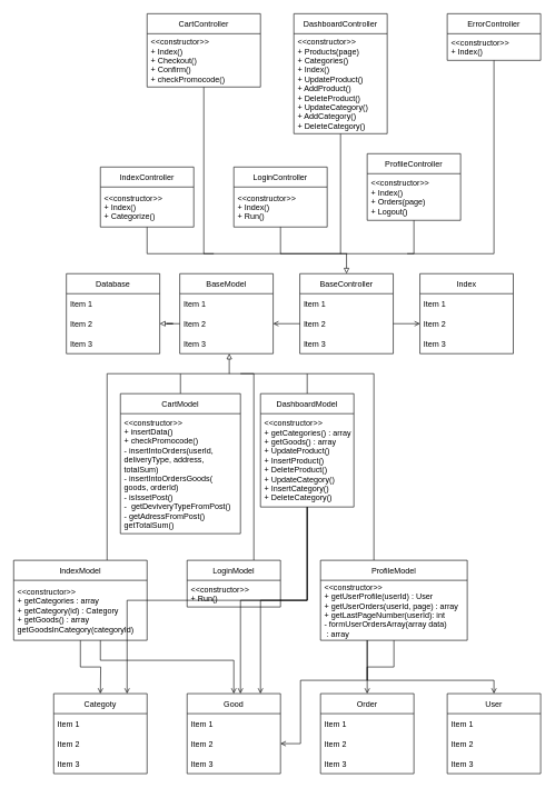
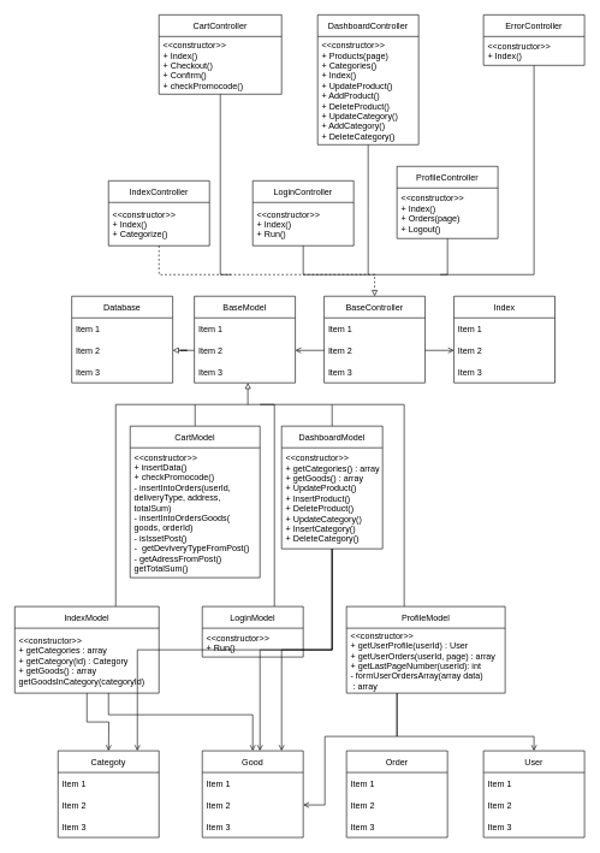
  <mxCell id="0" />
  <mxCell id="1" parent="0" />
  <mxCell id="2" value="BaseController" style="swimlane;fontStyle=0;childLayout=stackLayout;horizontal=1;startSize=30;horizontalStack=0;resizeParent=1;resizeParentMax=0;resizeLast=0;collapsible=1;marginBottom=0;" vertex="1" parent="1"><mxGeometry x="449" y="410" width="140" height="120" as="geometry" /></mxCell>
  <mxCell id="3" value="Item 1" style="text;strokeColor=none;fillColor=none;align=left;verticalAlign=middle;spacingLeft=4;spacingRight=4;overflow=hidden;points=[[0,0.5],[1,0.5]];portConstraint=eastwest;rotatable=0;" vertex="1" parent="2"><mxGeometry y="30" width="140" height="30" as="geometry" /></mxCell>
  <mxCell id="4" value="Item 2" style="text;strokeColor=none;fillColor=none;align=left;verticalAlign=middle;spacingLeft=4;spacingRight=4;overflow=hidden;points=[[0,0.5],[1,0.5]];portConstraint=eastwest;rotatable=0;" vertex="1" parent="2"><mxGeometry y="60" width="140" height="30" as="geometry" /></mxCell>
  <mxCell id="5" value="Item 3" style="text;strokeColor=none;fillColor=none;align=left;verticalAlign=middle;spacingLeft=4;spacingRight=4;overflow=hidden;points=[[0,0.5],[1,0.5]];portConstraint=eastwest;rotatable=0;" vertex="1" parent="2"><mxGeometry y="90" width="140" height="30" as="geometry" /></mxCell>
  <mxCell id="6" value="BaseModel" style="swimlane;fontStyle=0;childLayout=stackLayout;horizontal=1;startSize=30;horizontalStack=0;resizeParent=1;resizeParentMax=0;resizeLast=0;collapsible=1;marginBottom=0;" vertex="1" parent="1"><mxGeometry x="269" y="410" width="140" height="120" as="geometry" /></mxCell>
  <mxCell id="7" value="Item 1" style="text;strokeColor=none;fillColor=none;align=left;verticalAlign=middle;spacingLeft=4;spacingRight=4;overflow=hidden;points=[[0,0.5],[1,0.5]];portConstraint=eastwest;rotatable=0;" vertex="1" parent="6"><mxGeometry y="30" width="140" height="30" as="geometry" /></mxCell>
  <mxCell id="8" value="Item 2" style="text;strokeColor=none;fillColor=none;align=left;verticalAlign=middle;spacingLeft=4;spacingRight=4;overflow=hidden;points=[[0,0.5],[1,0.5]];portConstraint=eastwest;rotatable=0;" vertex="1" parent="6"><mxGeometry y="60" width="140" height="30" as="geometry" /></mxCell>
  <mxCell id="9" value="Item 3" style="text;strokeColor=none;fillColor=none;align=left;verticalAlign=middle;spacingLeft=4;spacingRight=4;overflow=hidden;points=[[0,0.5],[1,0.5]];portConstraint=eastwest;rotatable=0;" vertex="1" parent="6"><mxGeometry y="90" width="140" height="30" as="geometry" /></mxCell>
  <mxCell id="10" value="Index" style="swimlane;fontStyle=0;childLayout=stackLayout;horizontal=1;startSize=30;horizontalStack=0;resizeParent=1;resizeParentMax=0;resizeLast=0;collapsible=1;marginBottom=0;" vertex="1" parent="1"><mxGeometry x="629" y="410" width="140" height="120" as="geometry" /></mxCell>
  <mxCell id="11" value="Item 1" style="text;strokeColor=none;fillColor=none;align=left;verticalAlign=middle;spacingLeft=4;spacingRight=4;overflow=hidden;points=[[0,0.5],[1,0.5]];portConstraint=eastwest;rotatable=0;" vertex="1" parent="10"><mxGeometry y="30" width="140" height="30" as="geometry" /></mxCell>
  <mxCell id="12" value="Item 2" style="text;strokeColor=none;fillColor=none;align=left;verticalAlign=middle;spacingLeft=4;spacingRight=4;overflow=hidden;points=[[0,0.5],[1,0.5]];portConstraint=eastwest;rotatable=0;" vertex="1" parent="10"><mxGeometry y="60" width="140" height="30" as="geometry" /></mxCell>
  <mxCell id="13" value="Item 3" style="text;strokeColor=none;fillColor=none;align=left;verticalAlign=middle;spacingLeft=4;spacingRight=4;overflow=hidden;points=[[0,0.5],[1,0.5]];portConstraint=eastwest;rotatable=0;" vertex="1" parent="10"><mxGeometry y="90" width="140" height="30" as="geometry" /></mxCell>
  <mxCell id="14" value="Database" style="swimlane;fontStyle=0;childLayout=stackLayout;horizontal=1;startSize=30;horizontalStack=0;resizeParent=1;resizeParentMax=0;resizeLast=0;collapsible=1;marginBottom=0;" vertex="1" parent="1"><mxGeometry x="99" y="410" width="140" height="120" as="geometry" /></mxCell>
  <mxCell id="15" value="Item 1" style="text;strokeColor=none;fillColor=none;align=left;verticalAlign=middle;spacingLeft=4;spacingRight=4;overflow=hidden;points=[[0,0.5],[1,0.5]];portConstraint=eastwest;rotatable=0;" vertex="1" parent="14"><mxGeometry y="30" width="140" height="30" as="geometry" /></mxCell>
  <mxCell id="16" value="Item 2" style="text;strokeColor=none;fillColor=none;align=left;verticalAlign=middle;spacingLeft=4;spacingRight=4;overflow=hidden;points=[[0,0.5],[1,0.5]];portConstraint=eastwest;rotatable=0;" vertex="1" parent="14"><mxGeometry y="60" width="140" height="30" as="geometry" /></mxCell>
  <mxCell id="17" value="Item 3" style="text;strokeColor=none;fillColor=none;align=left;verticalAlign=middle;spacingLeft=4;spacingRight=4;overflow=hidden;points=[[0,0.5],[1,0.5]];portConstraint=eastwest;rotatable=0;" vertex="1" parent="14"><mxGeometry y="90" width="140" height="30" as="geometry" /></mxCell>
  <mxCell id="18" style="edgeStyle=orthogonalEdgeStyle;rounded=0;orthogonalLoop=1;jettySize=auto;html=1;endArrow=none;endFill=0;" edge="1" parent="1" source="19"><mxGeometry relative="1" as="geometry"><mxPoint x="510" y="380" as="targetPoint" /></mxGeometry></mxCell>
  <mxCell id="19" value="DashboardController" style="swimlane;fontStyle=0;childLayout=stackLayout;horizontal=1;startSize=30;horizontalStack=0;resizeParent=1;resizeParentMax=0;resizeLast=0;collapsible=1;marginBottom=0;" vertex="1" parent="1"><mxGeometry x="440" y="20" width="140" height="180" as="geometry" /></mxCell>
  <mxCell id="20" value="&lt;&lt;constructor&gt;&gt;&#10;+ Products(page)&#10;+ Categories()&#10;+ Index()&#10;+ UpdateProduct()&#10;+ AddProduct()&#10;+ DeleteProduct()&#10;+ UpdateCategory()&#10;+ AddCategory()&#10;+ DeleteCategory()" style="text;strokeColor=none;fillColor=none;align=left;verticalAlign=middle;spacingLeft=4;spacingRight=4;overflow=hidden;points=[[0,0.5],[1,0.5]];portConstraint=eastwest;rotatable=0;" vertex="1" parent="19"><mxGeometry y="30" width="140" height="150" as="geometry" /></mxCell>
  <mxCell id="21" style="edgeStyle=orthogonalEdgeStyle;rounded=0;orthogonalLoop=1;jettySize=auto;html=1;endArrow=none;endFill=0;" edge="1" parent="1" source="22"><mxGeometry relative="1" as="geometry"><mxPoint x="320" y="380" as="targetPoint" /><Array as="points"><mxPoint x="305" y="380" /></Array></mxGeometry></mxCell>
  <mxCell id="22" value="CartController" style="swimlane;fontStyle=0;childLayout=stackLayout;horizontal=1;startSize=30;horizontalStack=0;resizeParent=1;resizeParentMax=0;resizeLast=0;collapsible=1;marginBottom=0;" vertex="1" parent="1"><mxGeometry x="220" y="20" width="170" height="110" as="geometry" /></mxCell>
  <mxCell id="23" value="&lt;&lt;constructor&gt;&gt;&#10;+ Index()&#10;+ Checkout()&#10;+ Confirm()&#10;+ checkPromocode()" style="text;strokeColor=none;fillColor=none;align=left;verticalAlign=middle;spacingLeft=4;spacingRight=4;overflow=hidden;points=[[0,0.5],[1,0.5]];portConstraint=eastwest;rotatable=0;" vertex="1" parent="22"><mxGeometry y="30" width="170" height="80" as="geometry" /></mxCell>
  <mxCell id="24" style="edgeStyle=orthogonalEdgeStyle;rounded=0;orthogonalLoop=1;jettySize=auto;html=1;endArrow=none;endFill=0;" edge="1" parent="1" source="25"><mxGeometry relative="1" as="geometry"><mxPoint x="610" y="380" as="targetPoint" /><Array as="points"><mxPoint x="740" y="380" /><mxPoint x="610" y="380" /></Array></mxGeometry></mxCell>
  <mxCell id="25" value="ErrorController" style="swimlane;fontStyle=0;childLayout=stackLayout;horizontal=1;startSize=30;horizontalStack=0;resizeParent=1;resizeParentMax=0;resizeLast=0;collapsible=1;marginBottom=0;" vertex="1" parent="1"><mxGeometry x="670" y="20" width="140" height="70" as="geometry" /></mxCell>
  <mxCell id="26" value="&lt;&lt;constructor&gt;&gt;&#10;+ Index()" style="text;strokeColor=none;fillColor=none;align=left;verticalAlign=middle;spacingLeft=4;spacingRight=4;overflow=hidden;points=[[0,0.5],[1,0.5]];portConstraint=eastwest;rotatable=0;" vertex="1" parent="25"><mxGeometry y="30" width="140" height="40" as="geometry" /></mxCell>
  <mxCell id="27" style="edgeStyle=orthogonalEdgeStyle;rounded=0;orthogonalLoop=1;jettySize=auto;html=1;endArrow=none;endFill=0;" edge="1" parent="1" source="28"><mxGeometry relative="1" as="geometry"><mxPoint x="520" y="380" as="targetPoint" /><Array as="points"><mxPoint x="420" y="380" /></Array></mxGeometry></mxCell>
  <mxCell id="28" value="LoginController" style="swimlane;fontStyle=0;childLayout=stackLayout;horizontal=1;startSize=30;horizontalStack=0;resizeParent=1;resizeParentMax=0;resizeLast=0;collapsible=1;marginBottom=0;" vertex="1" parent="1"><mxGeometry x="350" y="250" width="140" height="90" as="geometry" /></mxCell>
  <mxCell id="29" value="&lt;&lt;constructor&gt;&gt;&#10;+ Index()&#10;+ Run()" style="text;strokeColor=none;fillColor=none;align=left;verticalAlign=middle;spacingLeft=4;spacingRight=4;overflow=hidden;points=[[0,0.5],[1,0.5]];portConstraint=eastwest;rotatable=0;" vertex="1" parent="28"><mxGeometry y="30" width="140" height="60" as="geometry" /></mxCell>
- <mxCell id="30" style="edgeStyle=orthogonalEdgeStyle;rounded=0;orthogonalLoop=1;jettySize=auto;html=1;entryX=0.5;entryY=0;entryDx=0;entryDy=0;endArrow=block;endFill=0;" edge="1" parent="1" source="31" target="2"><mxGeometry relative="1" as="geometry"><Array as="points"><mxPoint x="220" y="380" /><mxPoint x="519" y="380" /></Array></mxGeometry></mxCell>
+ <mxCell id="30" style="edgeStyle=orthogonalEdgeStyle;rounded=0;orthogonalLoop=1;jettySize=auto;html=1;entryX=0.5;entryY=0;entryDx=0;entryDy=0;endArrow=block;endFill=0;dashed=1;" edge="1" parent="1" source="31" target="2"><mxGeometry relative="1" as="geometry"><Array as="points"><mxPoint x="220" y="380" /><mxPoint x="519" y="380" /></Array></mxGeometry></mxCell>
  <mxCell id="31" value="IndexController" style="swimlane;fontStyle=0;childLayout=stackLayout;horizontal=1;startSize=30;horizontalStack=0;resizeParent=1;resizeParentMax=0;resizeLast=0;collapsible=1;marginBottom=0;" vertex="1" parent="1"><mxGeometry x="150" y="250" width="140" height="90" as="geometry" /></mxCell>
  <mxCell id="32" value="&lt;&lt;constructor&gt;&gt;&#10;+ Index()&#10;+ Categorize()" style="text;strokeColor=none;fillColor=none;align=left;verticalAlign=middle;spacingLeft=4;spacingRight=4;overflow=hidden;points=[[0,0.5],[1,0.5]];portConstraint=eastwest;rotatable=0;" vertex="1" parent="31"><mxGeometry y="30" width="140" height="60" as="geometry" /></mxCell>
  <mxCell id="33" style="edgeStyle=orthogonalEdgeStyle;rounded=0;orthogonalLoop=1;jettySize=auto;html=1;endArrow=none;endFill=0;" edge="1" parent="1" source="34"><mxGeometry relative="1" as="geometry"><mxPoint x="519" y="380" as="targetPoint" /><Array as="points"><mxPoint x="620" y="380" /><mxPoint x="519" y="380" /></Array></mxGeometry></mxCell>
  <mxCell id="34" value="ProfileController" style="swimlane;fontStyle=0;childLayout=stackLayout;horizontal=1;startSize=30;horizontalStack=0;resizeParent=1;resizeParentMax=0;resizeLast=0;collapsible=1;marginBottom=0;" vertex="1" parent="1"><mxGeometry x="550" y="230" width="140" height="100" as="geometry" /></mxCell>
  <mxCell id="35" value="&lt;&lt;constructor&gt;&gt;&#10;+ Index()&#10;+ Orders(page)&#10;+ Logout()" style="text;strokeColor=none;fillColor=none;align=left;verticalAlign=middle;spacingLeft=4;spacingRight=4;overflow=hidden;points=[[0,0.5],[1,0.5]];portConstraint=eastwest;rotatable=0;" vertex="1" parent="34"><mxGeometry y="30" width="140" height="70" as="geometry" /></mxCell>
  <mxCell id="36" style="edgeStyle=orthogonalEdgeStyle;rounded=0;orthogonalLoop=1;jettySize=auto;html=1;endArrow=none;endFill=0;" edge="1" parent="1" source="40"><mxGeometry relative="1" as="geometry"><mxPoint x="343" y="560" as="targetPoint" /><Array as="points"><mxPoint x="460" y="560" /></Array></mxGeometry></mxCell>
  <mxCell id="37" style="edgeStyle=orthogonalEdgeStyle;rounded=0;orthogonalLoop=1;jettySize=auto;html=1;endArrow=open;endFill=0;" edge="1" parent="1" source="40" target="59"><mxGeometry relative="1" as="geometry"><Array as="points"><mxPoint x="460" y="900" /><mxPoint x="360" y="900" /></Array></mxGeometry></mxCell>
  <mxCell id="38" style="edgeStyle=orthogonalEdgeStyle;rounded=0;orthogonalLoop=1;jettySize=auto;html=1;endArrow=open;endFill=0;" edge="1" parent="1" source="40" target="63"><mxGeometry relative="1" as="geometry"><Array as="points"><mxPoint x="460" y="900" /><mxPoint x="190" y="900" /></Array></mxGeometry></mxCell>
  <mxCell id="39" style="edgeStyle=orthogonalEdgeStyle;rounded=0;orthogonalLoop=1;jettySize=auto;html=1;endArrow=open;endFill=0;" edge="1" parent="1" source="40" target="59"><mxGeometry relative="1" as="geometry"><Array as="points"><mxPoint x="460" y="900" /><mxPoint x="390" y="900" /></Array></mxGeometry></mxCell>
  <mxCell id="40" value="DashboardModel" style="swimlane;fontStyle=0;childLayout=stackLayout;horizontal=1;startSize=30;horizontalStack=0;resizeParent=1;resizeParentMax=0;resizeLast=0;collapsible=1;marginBottom=0;" vertex="1" parent="1"><mxGeometry x="390" y="590" width="140" height="170" as="geometry" /></mxCell>
  <mxCell id="41" value="&lt;&lt;constructor&gt;&gt;&#10;+ getCategories() : array&#10;+ getGoods() : array&#10;+ UpdateProduct()&#10;+ InsertProduct()&#10;+ DeleteProduct()&#10;+ UpdateCategory()&#10;+ InsertCategory()&#10;+ DeleteCategory()" style="text;strokeColor=none;fillColor=none;align=left;verticalAlign=middle;spacingLeft=4;spacingRight=4;overflow=hidden;points=[[0,0.5],[1,0.5]];portConstraint=eastwest;rotatable=0;" vertex="1" parent="40"><mxGeometry y="30" width="140" height="140" as="geometry" /></mxCell>
  <mxCell id="42" style="edgeStyle=orthogonalEdgeStyle;rounded=0;orthogonalLoop=1;jettySize=auto;html=1;entryX=0.53;entryY=0.997;entryDx=0;entryDy=0;entryPerimeter=0;endArrow=block;endFill=0;" edge="1" parent="1" source="43" target="9"><mxGeometry relative="1" as="geometry" /></mxCell>
  <mxCell id="43" value="CartModel" style="swimlane;fontStyle=0;childLayout=stackLayout;horizontal=1;startSize=30;horizontalStack=0;resizeParent=1;resizeParentMax=0;resizeLast=0;collapsible=1;marginBottom=0;" vertex="1" parent="1"><mxGeometry x="180" y="590" width="180" height="210" as="geometry" /></mxCell>
  <mxCell id="44" value="&lt;&lt;constructor&gt;&gt;&#10;+ insertData()&#10;+ checkPromocode()&#10;- insertIntoOrders(userId,&#10;deliveryType, address,&#10;totalSum)&#10;- insertIntoOrdersGoods(&#10;goods, orderId)&#10;- isIssetPost()&#10;-  getDeviveryTypeFromPost()&#10;- getAdressFromPost()&#10;getTotalSum()" style="text;strokeColor=none;fillColor=none;align=left;verticalAlign=middle;spacingLeft=4;spacingRight=4;overflow=hidden;points=[[0,0.5],[1,0.5]];portConstraint=eastwest;rotatable=0;" vertex="1" parent="43"><mxGeometry y="30" width="180" height="180" as="geometry" /></mxCell>
  <mxCell id="45" style="edgeStyle=orthogonalEdgeStyle;rounded=0;orthogonalLoop=1;jettySize=auto;html=1;endArrow=none;endFill=0;" edge="1" parent="1" source="46"><mxGeometry relative="1" as="geometry"><mxPoint x="360" y="560" as="targetPoint" /><Array as="points"><mxPoint x="380" y="560" /></Array></mxGeometry></mxCell>
  <mxCell id="46" value="LoginModel" style="swimlane;fontStyle=0;childLayout=stackLayout;horizontal=1;startSize=30;horizontalStack=0;resizeParent=1;resizeParentMax=0;resizeLast=0;collapsible=1;marginBottom=0;" vertex="1" parent="1"><mxGeometry x="280" y="840" width="140" height="70" as="geometry" /></mxCell>
  <mxCell id="47" value="&lt;&lt;constructor&gt;&gt;&#10;+ Run()" style="text;strokeColor=none;fillColor=none;align=left;verticalAlign=middle;spacingLeft=4;spacingRight=4;overflow=hidden;points=[[0,0.5],[1,0.5]];portConstraint=eastwest;rotatable=0;" vertex="1" parent="46"><mxGeometry y="30" width="140" height="40" as="geometry" /></mxCell>
  <mxCell id="48" style="edgeStyle=orthogonalEdgeStyle;rounded=0;orthogonalLoop=1;jettySize=auto;html=1;endArrow=none;endFill=0;" edge="1" parent="1" source="51"><mxGeometry relative="1" as="geometry"><mxPoint x="270" y="560" as="targetPoint" /><Array as="points"><mxPoint x="160" y="560" /></Array></mxGeometry></mxCell>
  <mxCell id="49" style="edgeStyle=orthogonalEdgeStyle;rounded=0;orthogonalLoop=1;jettySize=auto;html=1;endArrow=open;endFill=0;" edge="1" parent="1" source="51"><mxGeometry relative="1" as="geometry"><mxPoint x="150" y="1040" as="targetPoint" /></mxGeometry></mxCell>
  <mxCell id="50" style="edgeStyle=orthogonalEdgeStyle;rounded=0;orthogonalLoop=1;jettySize=auto;html=1;entryX=0.5;entryY=0;entryDx=0;entryDy=0;endArrow=open;endFill=0;" edge="1" parent="1" source="51" target="59"><mxGeometry relative="1" as="geometry"><Array as="points"><mxPoint x="150" y="990" /><mxPoint x="350" y="990" /></Array></mxGeometry></mxCell>
  <mxCell id="51" value="IndexModel" style="swimlane;fontStyle=0;childLayout=stackLayout;horizontal=1;startSize=30;horizontalStack=0;resizeParent=1;resizeParentMax=0;resizeLast=0;collapsible=1;marginBottom=0;" vertex="1" parent="1"><mxGeometry x="20" y="840" width="200" height="120" as="geometry" /></mxCell>
  <mxCell id="52" value="&lt;&lt;constructor&gt;&gt;&#10;+ getCategories : array&#10;+ getCategory(id) : Category&#10;+ getGoods() : array&#10;getGoodsInCategory(categoryId)" style="text;strokeColor=none;fillColor=none;align=left;verticalAlign=middle;spacingLeft=4;spacingRight=4;overflow=hidden;points=[[0,0.5],[1,0.5]];portConstraint=eastwest;rotatable=0;" vertex="1" parent="51"><mxGeometry y="30" width="200" height="90" as="geometry" /></mxCell>
  <mxCell id="53" style="edgeStyle=orthogonalEdgeStyle;rounded=0;orthogonalLoop=1;jettySize=auto;html=1;endArrow=none;endFill=0;" edge="1" parent="1" source="57"><mxGeometry relative="1" as="geometry"><mxPoint x="460" y="560" as="targetPoint" /><Array as="points"><mxPoint x="560" y="560" /></Array></mxGeometry></mxCell>
  <mxCell id="54" style="edgeStyle=orthogonalEdgeStyle;rounded=0;orthogonalLoop=1;jettySize=auto;html=1;endArrow=open;endFill=0;" edge="1" parent="1" source="57" target="71"><mxGeometry relative="1" as="geometry"><Array as="points"><mxPoint x="550" y="1020" /><mxPoint x="740" y="1020" /></Array></mxGeometry></mxCell>
- <mxCell id="55" style="edgeStyle=orthogonalEdgeStyle;rounded=0;orthogonalLoop=1;jettySize=auto;html=1;entryX=0.5;entryY=0;entryDx=0;entryDy=0;endArrow=open;endFill=0;" edge="1" parent="1" source="57" target="67"><mxGeometry relative="1" as="geometry" /></mxCell>
  <mxCell id="56" style="edgeStyle=orthogonalEdgeStyle;rounded=0;orthogonalLoop=1;jettySize=auto;html=1;entryX=1;entryY=0.5;entryDx=0;entryDy=0;endArrow=open;endFill=0;" edge="1" parent="1" source="57" target="61"><mxGeometry relative="1" as="geometry"><Array as="points"><mxPoint x="550" y="1020" /><mxPoint x="450" y="1020" /><mxPoint x="450" y="1115" /></Array></mxGeometry></mxCell>
  <mxCell id="57" value="ProfileModel" style="swimlane;fontStyle=0;childLayout=stackLayout;horizontal=1;startSize=30;horizontalStack=0;resizeParent=1;resizeParentMax=0;resizeLast=0;collapsible=1;marginBottom=0;" vertex="1" parent="1"><mxGeometry x="480" y="840" width="220" height="120" as="geometry" /></mxCell>
  <mxCell id="58" value="&lt;&lt;constructor&gt;&gt;&#10;+ getUserProfile(userId) : User&#10;+ getUserOrders(userId, page) : array&#10;+ getLastPageNumber(userId): int&#10;- formUserOrdersArray(array data)&#10; : array" style="text;strokeColor=none;fillColor=none;align=left;verticalAlign=middle;spacingLeft=4;spacingRight=4;overflow=hidden;points=[[0,0.5],[1,0.5]];portConstraint=eastwest;rotatable=0;" vertex="1" parent="57"><mxGeometry y="30" width="220" height="90" as="geometry" /></mxCell>
  <mxCell id="59" value="Good" style="swimlane;fontStyle=0;childLayout=stackLayout;horizontal=1;startSize=30;horizontalStack=0;resizeParent=1;resizeParentMax=0;resizeLast=0;collapsible=1;marginBottom=0;" vertex="1" parent="1"><mxGeometry x="280" y="1040" width="140" height="120" as="geometry" /></mxCell>
  <mxCell id="60" value="Item 1" style="text;strokeColor=none;fillColor=none;align=left;verticalAlign=middle;spacingLeft=4;spacingRight=4;overflow=hidden;points=[[0,0.5],[1,0.5]];portConstraint=eastwest;rotatable=0;" vertex="1" parent="59"><mxGeometry y="30" width="140" height="30" as="geometry" /></mxCell>
  <mxCell id="61" value="Item 2" style="text;strokeColor=none;fillColor=none;align=left;verticalAlign=middle;spacingLeft=4;spacingRight=4;overflow=hidden;points=[[0,0.5],[1,0.5]];portConstraint=eastwest;rotatable=0;" vertex="1" parent="59"><mxGeometry y="60" width="140" height="30" as="geometry" /></mxCell>
  <mxCell id="62" value="Item 3" style="text;strokeColor=none;fillColor=none;align=left;verticalAlign=middle;spacingLeft=4;spacingRight=4;overflow=hidden;points=[[0,0.5],[1,0.5]];portConstraint=eastwest;rotatable=0;" vertex="1" parent="59"><mxGeometry y="90" width="140" height="30" as="geometry" /></mxCell>
  <mxCell id="63" value="Categoty" style="swimlane;fontStyle=0;childLayout=stackLayout;horizontal=1;startSize=30;horizontalStack=0;resizeParent=1;resizeParentMax=0;resizeLast=0;collapsible=1;marginBottom=0;" vertex="1" parent="1"><mxGeometry x="80" y="1040" width="140" height="120" as="geometry" /></mxCell>
  <mxCell id="64" value="Item 1" style="text;strokeColor=none;fillColor=none;align=left;verticalAlign=middle;spacingLeft=4;spacingRight=4;overflow=hidden;points=[[0,0.5],[1,0.5]];portConstraint=eastwest;rotatable=0;" vertex="1" parent="63"><mxGeometry y="30" width="140" height="30" as="geometry" /></mxCell>
  <mxCell id="65" value="Item 2" style="text;strokeColor=none;fillColor=none;align=left;verticalAlign=middle;spacingLeft=4;spacingRight=4;overflow=hidden;points=[[0,0.5],[1,0.5]];portConstraint=eastwest;rotatable=0;" vertex="1" parent="63"><mxGeometry y="60" width="140" height="30" as="geometry" /></mxCell>
  <mxCell id="66" value="Item 3" style="text;strokeColor=none;fillColor=none;align=left;verticalAlign=middle;spacingLeft=4;spacingRight=4;overflow=hidden;points=[[0,0.5],[1,0.5]];portConstraint=eastwest;rotatable=0;" vertex="1" parent="63"><mxGeometry y="90" width="140" height="30" as="geometry" /></mxCell>
  <mxCell id="67" value="Order" style="swimlane;fontStyle=0;childLayout=stackLayout;horizontal=1;startSize=30;horizontalStack=0;resizeParent=1;resizeParentMax=0;resizeLast=0;collapsible=1;marginBottom=0;" vertex="1" parent="1"><mxGeometry x="480" y="1040" width="140" height="120" as="geometry" /></mxCell>
  <mxCell id="68" value="Item 1" style="text;strokeColor=none;fillColor=none;align=left;verticalAlign=middle;spacingLeft=4;spacingRight=4;overflow=hidden;points=[[0,0.5],[1,0.5]];portConstraint=eastwest;rotatable=0;" vertex="1" parent="67"><mxGeometry y="30" width="140" height="30" as="geometry" /></mxCell>
  <mxCell id="69" value="Item 2" style="text;strokeColor=none;fillColor=none;align=left;verticalAlign=middle;spacingLeft=4;spacingRight=4;overflow=hidden;points=[[0,0.5],[1,0.5]];portConstraint=eastwest;rotatable=0;" vertex="1" parent="67"><mxGeometry y="60" width="140" height="30" as="geometry" /></mxCell>
  <mxCell id="70" value="Item 3" style="text;strokeColor=none;fillColor=none;align=left;verticalAlign=middle;spacingLeft=4;spacingRight=4;overflow=hidden;points=[[0,0.5],[1,0.5]];portConstraint=eastwest;rotatable=0;" vertex="1" parent="67"><mxGeometry y="90" width="140" height="30" as="geometry" /></mxCell>
  <mxCell id="71" value="User" style="swimlane;fontStyle=0;childLayout=stackLayout;horizontal=1;startSize=30;horizontalStack=0;resizeParent=1;resizeParentMax=0;resizeLast=0;collapsible=1;marginBottom=0;" vertex="1" parent="1"><mxGeometry x="670" y="1040" width="140" height="120" as="geometry" /></mxCell>
  <mxCell id="72" value="Item 1" style="text;strokeColor=none;fillColor=none;align=left;verticalAlign=middle;spacingLeft=4;spacingRight=4;overflow=hidden;points=[[0,0.5],[1,0.5]];portConstraint=eastwest;rotatable=0;" vertex="1" parent="71"><mxGeometry y="30" width="140" height="30" as="geometry" /></mxCell>
  <mxCell id="73" value="Item 2" style="text;strokeColor=none;fillColor=none;align=left;verticalAlign=middle;spacingLeft=4;spacingRight=4;overflow=hidden;points=[[0,0.5],[1,0.5]];portConstraint=eastwest;rotatable=0;" vertex="1" parent="71"><mxGeometry y="60" width="140" height="30" as="geometry" /></mxCell>
  <mxCell id="74" value="Item 3" style="text;strokeColor=none;fillColor=none;align=left;verticalAlign=middle;spacingLeft=4;spacingRight=4;overflow=hidden;points=[[0,0.5],[1,0.5]];portConstraint=eastwest;rotatable=0;" vertex="1" parent="71"><mxGeometry y="90" width="140" height="30" as="geometry" /></mxCell>
  <mxCell id="75" style="edgeStyle=orthogonalEdgeStyle;rounded=0;orthogonalLoop=1;jettySize=auto;html=1;entryX=0;entryY=0.5;entryDx=0;entryDy=0;endArrow=open;endFill=0;" edge="1" parent="1" source="4" target="12"><mxGeometry relative="1" as="geometry" /></mxCell>
  <mxCell id="76" style="edgeStyle=orthogonalEdgeStyle;rounded=0;orthogonalLoop=1;jettySize=auto;html=1;entryX=1;entryY=0.5;entryDx=0;entryDy=0;endArrow=open;endFill=0;" edge="1" parent="1" source="4" target="8"><mxGeometry relative="1" as="geometry" /></mxCell>
  <mxCell id="77" style="edgeStyle=orthogonalEdgeStyle;rounded=0;orthogonalLoop=1;jettySize=auto;html=1;entryX=1;entryY=0.5;entryDx=0;entryDy=0;endArrow=block;endFill=0;" edge="1" parent="1" source="8" target="16"><mxGeometry relative="1" as="geometry" /></mxCell>
